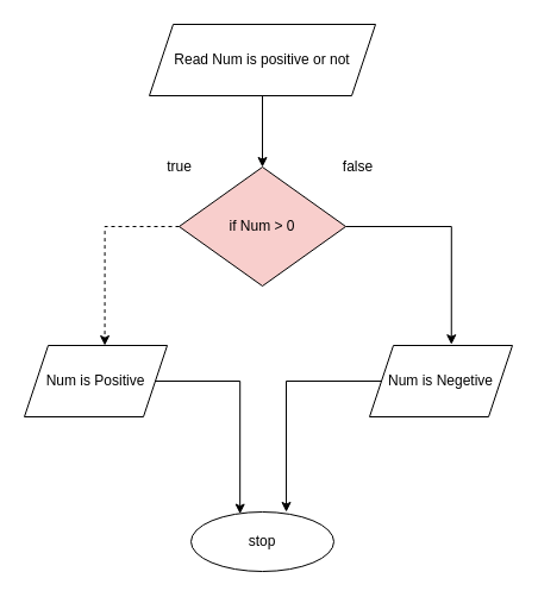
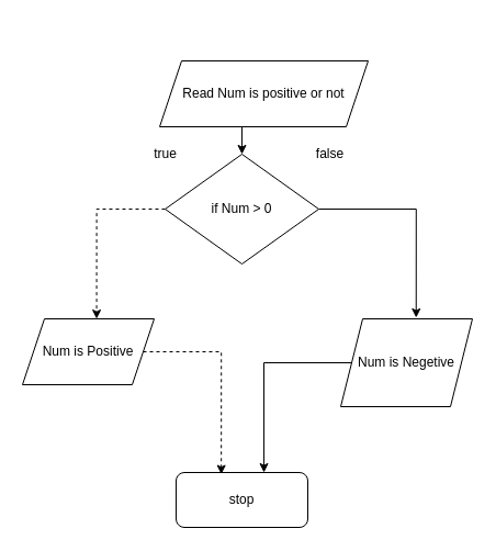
  <mxCell id="0" />
  <mxCell id="1" parent="0" />
  <mxCell id="2" style="edgeStyle=orthogonalEdgeStyle;rounded=0;orthogonalLoop=1;jettySize=auto;html=1;entryX=0.563;entryY=0;entryDx=0;entryDy=0;entryPerimeter=0;dashed=1;" edge="1" parent="1" source="4" target="10"><mxGeometry relative="1" as="geometry" /></mxCell>
  <mxCell id="3" style="edgeStyle=orthogonalEdgeStyle;rounded=0;orthogonalLoop=1;jettySize=auto;html=1;entryX=0.573;entryY=-0.013;entryDx=0;entryDy=0;entryPerimeter=0;" edge="1" parent="1" source="4" target="8"><mxGeometry relative="1" as="geometry" /></mxCell>
- <mxCell id="4" value="if Num &amp;gt; 0" style="rhombus;whiteSpace=wrap;html=1;fillColor=#f8cecc;" vertex="1" parent="1"><mxGeometry x="150" y="140" width="140" height="100" as="geometry" /></mxCell>
+ <mxCell id="4" value="if Num &amp;gt; 0" style="rhombus;whiteSpace=wrap;html=1;" vertex="1" parent="1"><mxGeometry x="150" y="140" width="140" height="100" as="geometry" /></mxCell>
  <mxCell id="5" style="edgeStyle=orthogonalEdgeStyle;rounded=0;orthogonalLoop=1;jettySize=auto;html=1;exitX=0.5;exitY=1;exitDx=0;exitDy=0;entryX=0.5;entryY=0;entryDx=0;entryDy=0;" edge="1" parent="1" source="6" target="4"><mxGeometry relative="1" as="geometry" /></mxCell>
- <mxCell id="6" value="Read Num is positive or not" style="shape=parallelogram;perimeter=parallelogramPerimeter;whiteSpace=wrap;html=1;fixedSize=1;" vertex="1" parent="1"><mxGeometry x="125" y="20" width="190" height="60" as="geometry" /></mxCell>
+ <mxCell id="6" value="Read Num is positive or not" style="shape=parallelogram;perimeter=parallelogramPerimeter;whiteSpace=wrap;html=1;fixedSize=1;" vertex="1" parent="1"><mxGeometry x="145" y="55" width="190" height="60" as="geometry" /></mxCell>
  <mxCell id="7" style="edgeStyle=orthogonalEdgeStyle;rounded=0;orthogonalLoop=1;jettySize=auto;html=1;entryX=0.667;entryY=0;entryDx=0;entryDy=0;entryPerimeter=0;" edge="1" parent="1" source="8" target="11"><mxGeometry relative="1" as="geometry" /></mxCell>
- <mxCell id="8" value="Num is Negetive" style="shape=parallelogram;perimeter=parallelogramPerimeter;whiteSpace=wrap;html=1;fixedSize=1;" vertex="1" parent="1"><mxGeometry x="310" y="290" width="120" height="60" as="geometry" /></mxCell>
- <mxCell id="9" style="edgeStyle=orthogonalEdgeStyle;rounded=0;orthogonalLoop=1;jettySize=auto;html=1;entryX=0.343;entryY=0.032;entryDx=0;entryDy=0;entryPerimeter=0;" edge="1" parent="1" source="10" target="11"><mxGeometry relative="1" as="geometry" /></mxCell>
+ <mxCell id="8" value="Num is Negetive" style="shape=parallelogram;perimeter=parallelogramPerimeter;whiteSpace=wrap;html=1;fixedSize=1;" vertex="1" parent="1"><mxGeometry x="310" y="290" width="120" height="80" as="geometry" /></mxCell>
+ <mxCell id="9" style="edgeStyle=orthogonalEdgeStyle;rounded=0;orthogonalLoop=1;jettySize=auto;html=1;entryX=0.343;entryY=0.032;entryDx=0;entryDy=0;entryPerimeter=0;dashed=1;" edge="1" parent="1" source="10" target="11"><mxGeometry relative="1" as="geometry" /></mxCell>
  <mxCell id="10" value="Num is Positive" style="shape=parallelogram;perimeter=parallelogramPerimeter;whiteSpace=wrap;html=1;fixedSize=1;" vertex="1" parent="1"><mxGeometry x="20" y="290" width="120" height="60" as="geometry" /></mxCell>
- <mxCell id="11" value="stop" style="ellipse;whiteSpace=wrap;html=1;" vertex="1" parent="1"><mxGeometry x="160" y="430" width="120" height="50" as="geometry" /></mxCell>
+ <mxCell id="11" value="stop" style="whiteSpace=wrap;html=1;rounded=1;" vertex="1" parent="1"><mxGeometry x="160" y="430" width="120" height="50" as="geometry" /></mxCell>
  <mxCell id="12" value="true" style="text;html=1;align=center;verticalAlign=middle;resizable=0;points=[];autosize=1;strokeColor=none;fillColor=none;" vertex="1" parent="1"><mxGeometry x="130" y="130" width="40" height="20" as="geometry" /></mxCell>
  <mxCell id="13" value="false" style="text;html=1;align=center;verticalAlign=middle;resizable=0;points=[];autosize=1;strokeColor=none;fillColor=none;" vertex="1" parent="1"><mxGeometry x="280" y="130" width="40" height="20" as="geometry" /></mxCell>
